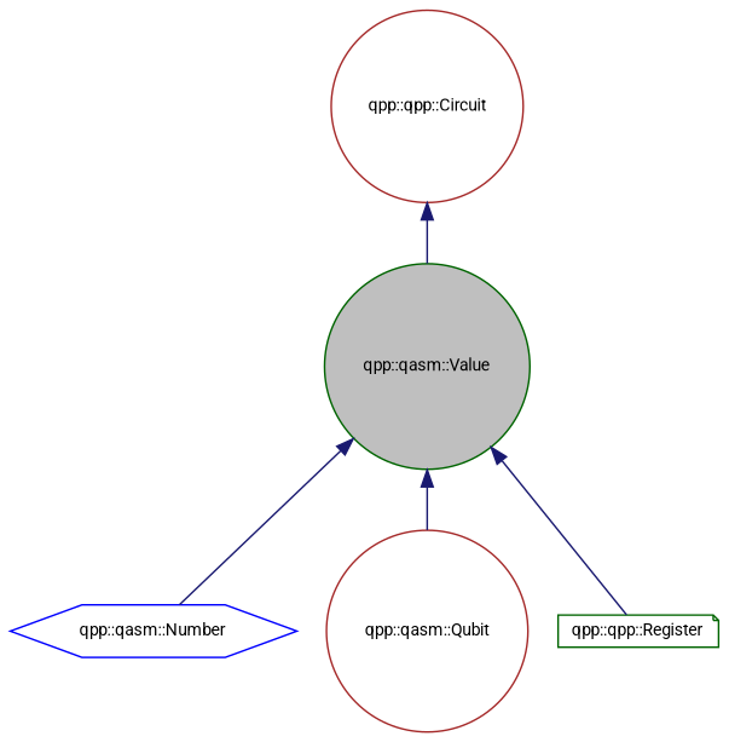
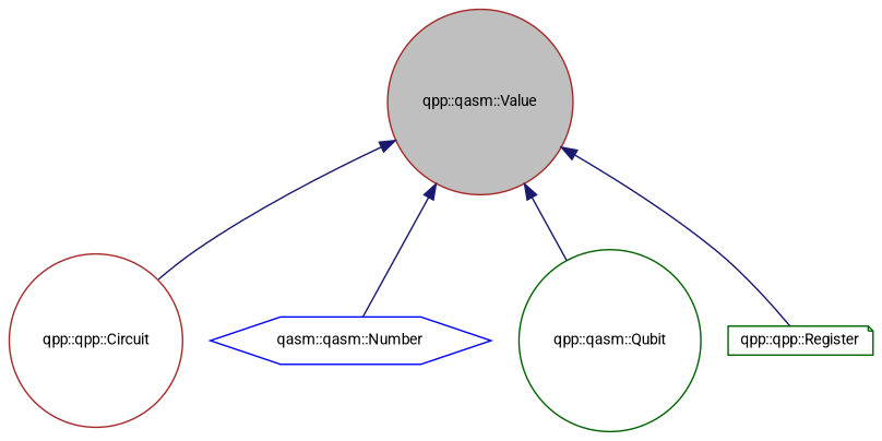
  digraph {
    fontname=Roboto
    node [color=brown fillcolor=white fontname=Roboto fontsize=10 shape=circle style=filled]
    edge [color=midnightblue dir=back fontname=Roboto fontsize=10 labelfontname=Helvetica labelfontsize=10 style=solid]
-   n1 [color=darkgreen fillcolor=grey75 fontcolor=black height=0.2 label="qpp::qasm::Value" width=0.4]
+   n1 [fillcolor=grey75 fontcolor=black height=0.2 label="qpp::qasm::Value" width=0.4]
    n2 [height=0.2 label="qpp::qpp::Circuit" width=0.4]
-   n3 [color=blue height=0.2 label="qpp::qasm::Number" shape=hexagon width=0.4]
-   n4 [height=0.2 label="qpp::qasm::Qubit" width=0.4]
+   n3 [color=blue height=0.2 label="qasm::qasm::Number" shape=hexagon width=0.4]
+   n4 [color=darkgreen height=0.2 label="qpp::qasm::Qubit" width=0.4]
    n5 [color=darkgreen height=0.2 label="qpp::qpp::Register" shape=note width=0.4]
-   n2 -> n1
+   n1 -> n2
    n1 -> n3
    n1 -> n4
    n1 -> n5
  }
